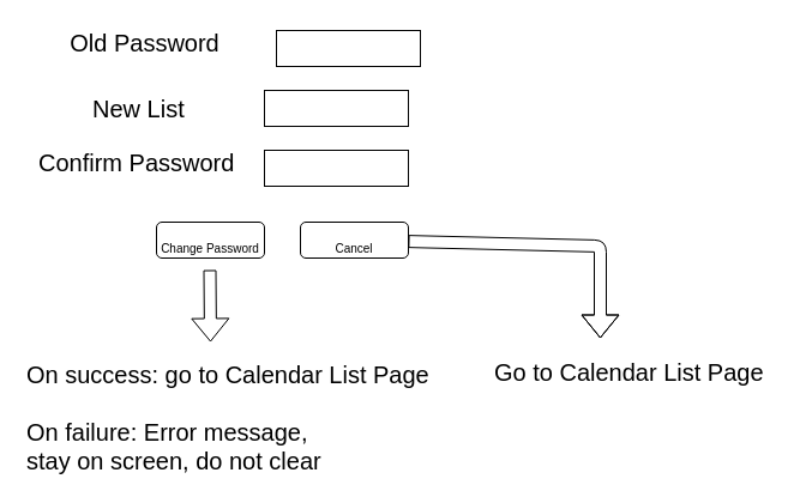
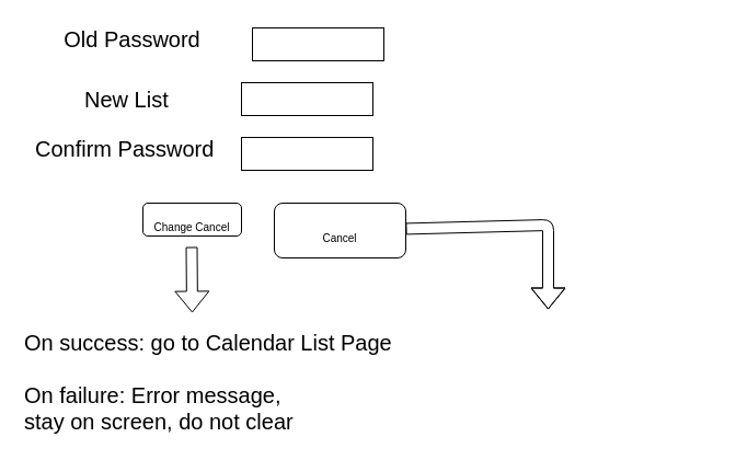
  <mxCell id="0" />
  <mxCell id="1" parent="0" />
  <mxCell id="2" value="" style="rounded=0;whiteSpace=wrap;html=1;" parent="1" vertex="1"><mxGeometry x="230" y="25" width="120" height="30" as="geometry" /></mxCell>
  <mxCell id="3" value="Old Password" style="text;html=1;align=center;verticalAlign=middle;resizable=0;points=[];autosize=1;fontSize=20;" parent="1" vertex="1"><mxGeometry x="50" y="20" width="140" height="30" as="geometry" /></mxCell>
  <mxCell id="4" value="" style="rounded=0;whiteSpace=wrap;html=1;" parent="1" vertex="1"><mxGeometry x="220" y="75" width="120" height="30" as="geometry" /></mxCell>
  <mxCell id="5" value="New List" style="text;html=1;align=left;verticalAlign=middle;resizable=0;points=[];autosize=1;fontSize=20;" parent="1" vertex="1"><mxGeometry x="75" y="75" width="150" height="30" as="geometry" /></mxCell>
- <mxCell id="6" value="&lt;font size=&quot;1&quot;&gt;Change Password&lt;/font&gt;" style="rounded=1;whiteSpace=wrap;html=1;strokeColor=#000000;fontSize=30;" parent="1" vertex="1"><mxGeometry x="130" y="185" width="90" height="30" as="geometry" /></mxCell>
- <mxCell id="7" value="&lt;font size=&quot;1&quot;&gt;Cancel&lt;/font&gt;" style="rounded=1;whiteSpace=wrap;html=1;strokeColor=#000000;fontSize=30;" parent="1" vertex="1"><mxGeometry x="250" y="185" width="90" height="30" as="geometry" /></mxCell>
+ <mxCell id="6" value="&lt;font size=&quot;1&quot;&gt;Change Cancel&lt;/font&gt;" style="rounded=1;whiteSpace=wrap;html=1;strokeColor=#000000;fontSize=30;" parent="1" vertex="1"><mxGeometry x="130" y="185" width="90" height="30" as="geometry" /></mxCell>
+ <mxCell id="7" value="&lt;font size=&quot;1&quot;&gt;Cancel&lt;/font&gt;" style="rounded=1;whiteSpace=wrap;html=1;strokeColor=#000000;fontSize=30;" parent="1" vertex="1"><mxGeometry x="250" y="185" width="120" height="50" as="geometry" /></mxCell>
  <mxCell id="8" value="" style="shape=flexArrow;endArrow=classic;html=1;fontSize=20;" parent="1" edge="1"><mxGeometry width="50" height="50" relative="1" as="geometry"><mxPoint x="174.5" y="225" as="sourcePoint" /><mxPoint x="175" y="285" as="targetPoint" /></mxGeometry></mxCell>
  <mxCell id="9" value="" style="shape=flexArrow;endArrow=classic;html=1;fontSize=20;" parent="1" source="7" edge="1"><mxGeometry width="50" height="50" relative="1" as="geometry"><mxPoint x="289.5" y="225" as="sourcePoint" /><mxPoint x="500" y="282" as="targetPoint" /><Array as="points"><mxPoint x="500" y="205" /></Array></mxGeometry></mxCell>
  <mxCell id="10" value="On success: go to Calendar List Page&lt;br&gt;&lt;div&gt;&lt;span&gt;&lt;br&gt;&lt;/span&gt;&lt;/div&gt;&lt;div&gt;&lt;span&gt;On failure: Error message,&lt;/span&gt;&lt;/div&gt;&lt;div&gt;&lt;span&gt;stay on screen, do not clear&lt;/span&gt;&lt;/div&gt;" style="text;html=1;align=left;verticalAlign=middle;resizable=0;points=[];autosize=1;fontSize=20;" parent="1" vertex="1"><mxGeometry x="20" y="298" width="350" height="100" as="geometry" /></mxCell>
- <mxCell id="11" value="Go to Calendar List Page" style="text;html=1;align=left;verticalAlign=middle;resizable=0;points=[];autosize=1;fontSize=20;" parent="1" vertex="1"><mxGeometry x="410" y="295" width="240" height="30" as="geometry" /></mxCell>
  <mxCell id="12" value="" style="rounded=0;whiteSpace=wrap;html=1;" vertex="1" parent="1"><mxGeometry x="220" y="125" width="120" height="30" as="geometry" /></mxCell>
  <mxCell id="13" value="Confirm Password" style="text;html=1;align=left;verticalAlign=middle;resizable=0;points=[];autosize=1;fontSize=20;" vertex="1" parent="1"><mxGeometry x="30" y="120" width="180" height="30" as="geometry" /></mxCell>
